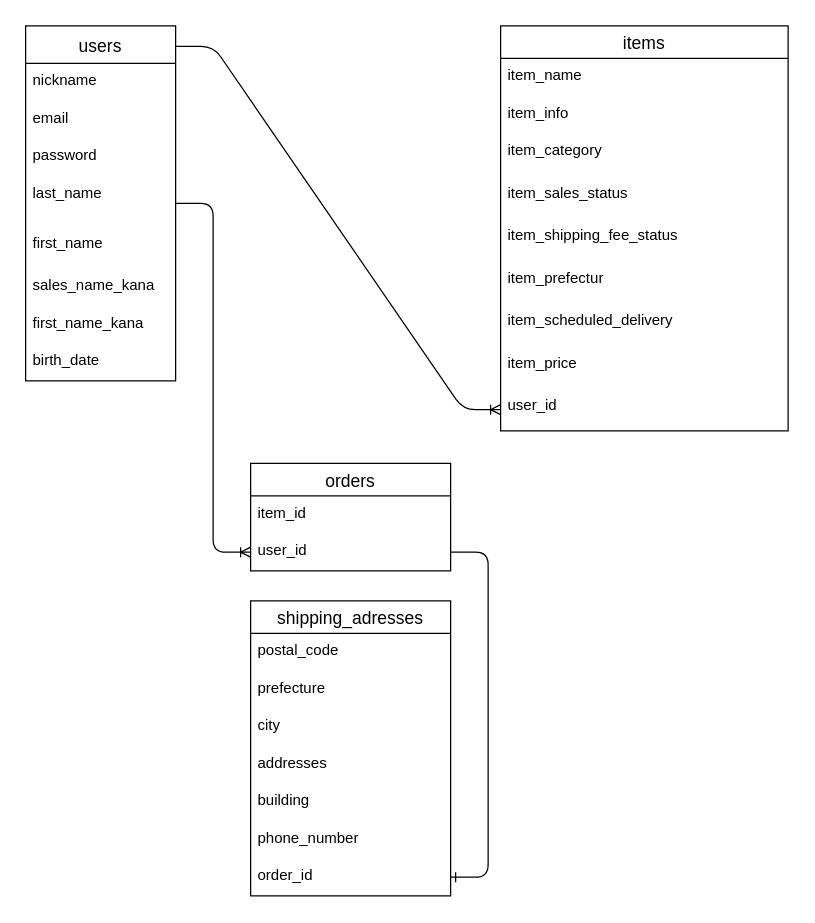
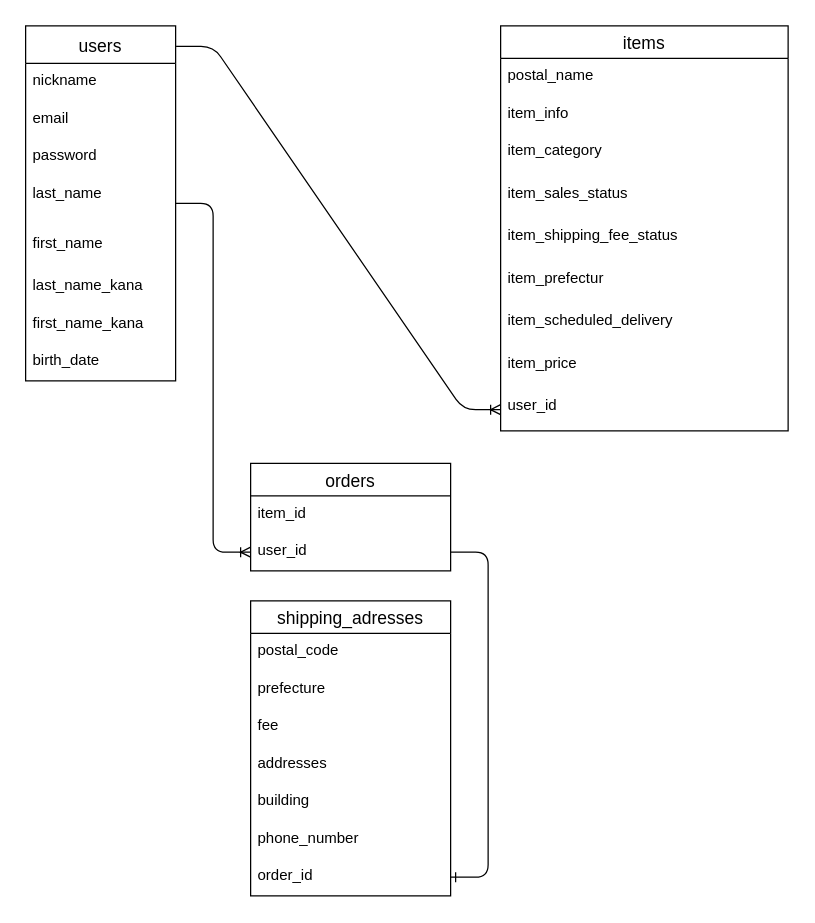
  <mxCell id="0" />
  <mxCell id="1" parent="0" />
  <mxCell id="2" value="users" style="swimlane;fontStyle=0;childLayout=stackLayout;horizontal=1;startSize=30;horizontalStack=0;resizeParent=1;resizeParentMax=0;resizeLast=0;collapsible=1;marginBottom=0;align=center;fontSize=14;" parent="1" vertex="1"><mxGeometry x="20" y="20" width="120" height="284" as="geometry"><mxRectangle x="20" y="170" width="70" height="26" as="alternateBounds" /></mxGeometry></mxCell>
  <mxCell id="3" value="nickname" style="text;strokeColor=none;fillColor=none;spacingLeft=4;spacingRight=4;overflow=hidden;rotatable=0;points=[[0,0.5],[1,0.5]];portConstraint=eastwest;fontSize=12;" parent="2" vertex="1"><mxGeometry y="30" width="120" height="30" as="geometry" /></mxCell>
  <mxCell id="4" value="email" style="text;strokeColor=none;fillColor=none;spacingLeft=4;spacingRight=4;overflow=hidden;rotatable=0;points=[[0,0.5],[1,0.5]];portConstraint=eastwest;fontSize=12;" parent="2" vertex="1"><mxGeometry y="60" width="120" height="30" as="geometry" /></mxCell>
  <mxCell id="5" value="password" style="text;strokeColor=none;fillColor=none;spacingLeft=4;spacingRight=4;overflow=hidden;rotatable=0;points=[[0,0.5],[1,0.5]];portConstraint=eastwest;fontSize=12;" parent="2" vertex="1"><mxGeometry y="90" width="120" height="30" as="geometry" /></mxCell>
  <mxCell id="6" value="last_name" style="text;strokeColor=none;fillColor=none;spacingLeft=4;spacingRight=4;overflow=hidden;rotatable=0;points=[[0,0.5],[1,0.5]];portConstraint=eastwest;fontSize=12;" parent="2" vertex="1"><mxGeometry y="120" width="120" height="40" as="geometry" /></mxCell>
  <mxCell id="7" value="first_name" style="text;strokeColor=none;fillColor=none;spacingLeft=4;spacingRight=4;overflow=hidden;rotatable=0;points=[[0,0.5],[1,0.5]];portConstraint=eastwest;fontSize=12;" parent="2" vertex="1"><mxGeometry y="160" width="120" height="34" as="geometry" /></mxCell>
- <mxCell id="8" value="sales_name_kana" style="text;strokeColor=none;fillColor=none;spacingLeft=4;spacingRight=4;overflow=hidden;rotatable=0;points=[[0,0.5],[1,0.5]];portConstraint=eastwest;fontSize=12;" parent="2" vertex="1"><mxGeometry y="194" width="120" height="30" as="geometry" /></mxCell>
+ <mxCell id="8" value="last_name_kana" style="text;strokeColor=none;fillColor=none;spacingLeft=4;spacingRight=4;overflow=hidden;rotatable=0;points=[[0,0.5],[1,0.5]];portConstraint=eastwest;fontSize=12;" parent="2" vertex="1"><mxGeometry y="194" width="120" height="30" as="geometry" /></mxCell>
  <mxCell id="9" value="first_name_kana" style="text;strokeColor=none;fillColor=none;spacingLeft=4;spacingRight=4;overflow=hidden;rotatable=0;points=[[0,0.5],[1,0.5]];portConstraint=eastwest;fontSize=12;" parent="2" vertex="1"><mxGeometry y="224" width="120" height="30" as="geometry" /></mxCell>
  <mxCell id="10" value="birth_date" style="text;strokeColor=none;fillColor=none;spacingLeft=4;spacingRight=4;overflow=hidden;rotatable=0;points=[[0,0.5],[1,0.5]];portConstraint=eastwest;fontSize=12;" parent="2" vertex="1"><mxGeometry y="254" width="120" height="30" as="geometry" /></mxCell>
  <mxCell id="11" value="" style="edgeStyle=entityRelationEdgeStyle;fontSize=12;html=1;endArrow=ERoneToMany;entryX=0;entryY=0.5;entryDx=0;entryDy=0;" parent="1" source="2" target="26" edge="1"><mxGeometry width="100" height="100" relative="1" as="geometry"><mxPoint x="140" y="162" as="sourcePoint" /><mxPoint x="320" y="260" as="targetPoint" /></mxGeometry></mxCell>
  <mxCell id="12" value="items" style="swimlane;fontStyle=0;childLayout=stackLayout;horizontal=1;startSize=26;horizontalStack=0;resizeParent=1;resizeParentMax=0;resizeLast=0;collapsible=1;marginBottom=0;align=center;fontSize=14;" parent="1" vertex="1"><mxGeometry x="400" y="20" width="230" height="324" as="geometry" /></mxCell>
- <mxCell id="13" value="item_name" style="text;strokeColor=none;fillColor=none;spacingLeft=4;spacingRight=4;overflow=hidden;rotatable=0;points=[[0,0.5],[1,0.5]];portConstraint=eastwest;fontSize=12;" parent="12" vertex="1"><mxGeometry y="26" width="230" height="30" as="geometry" /></mxCell>
+ <mxCell id="13" value="postal_name" style="text;strokeColor=none;fillColor=none;spacingLeft=4;spacingRight=4;overflow=hidden;rotatable=0;points=[[0,0.5],[1,0.5]];portConstraint=eastwest;fontSize=12;" parent="12" vertex="1"><mxGeometry y="26" width="230" height="30" as="geometry" /></mxCell>
  <mxCell id="14" value="item_info" style="text;strokeColor=none;fillColor=none;spacingLeft=4;spacingRight=4;overflow=hidden;rotatable=0;points=[[0,0.5],[1,0.5]];portConstraint=eastwest;fontSize=12;" parent="12" vertex="1"><mxGeometry y="56" width="230" height="30" as="geometry" /></mxCell>
  <mxCell id="15" value="item_category" style="text;strokeColor=none;fillColor=none;spacingLeft=4;spacingRight=4;overflow=hidden;rotatable=0;points=[[0,0.5],[1,0.5]];portConstraint=eastwest;fontSize=12;" parent="12" vertex="1"><mxGeometry y="86" width="230" height="34" as="geometry" /></mxCell>
  <mxCell id="16" value="item_sales_status" style="text;strokeColor=none;fillColor=none;spacingLeft=4;spacingRight=4;overflow=hidden;rotatable=0;points=[[0,0.5],[1,0.5]];portConstraint=eastwest;fontSize=12;" parent="12" vertex="1"><mxGeometry y="120" width="230" height="34" as="geometry" /></mxCell>
  <mxCell id="17" value="item_shipping_fee_status" style="text;strokeColor=none;fillColor=none;spacingLeft=4;spacingRight=4;overflow=hidden;rotatable=0;points=[[0,0.5],[1,0.5]];portConstraint=eastwest;fontSize=12;" parent="12" vertex="1"><mxGeometry y="154" width="230" height="34" as="geometry" /></mxCell>
  <mxCell id="18" value="item_prefectur" style="text;strokeColor=none;fillColor=none;spacingLeft=4;spacingRight=4;overflow=hidden;rotatable=0;points=[[0,0.5],[1,0.5]];portConstraint=eastwest;fontSize=12;" parent="12" vertex="1"><mxGeometry y="188" width="230" height="34" as="geometry" /></mxCell>
  <mxCell id="19" value="item_scheduled_delivery" style="text;strokeColor=none;fillColor=none;spacingLeft=4;spacingRight=4;overflow=hidden;rotatable=0;points=[[0,0.5],[1,0.5]];portConstraint=eastwest;fontSize=12;" parent="12" vertex="1"><mxGeometry y="222" width="230" height="34" as="geometry" /></mxCell>
  <mxCell id="20" value="item_price" style="text;strokeColor=none;fillColor=none;spacingLeft=4;spacingRight=4;overflow=hidden;rotatable=0;points=[[0,0.5],[1,0.5]];portConstraint=eastwest;fontSize=12;" parent="12" vertex="1"><mxGeometry y="256" width="230" height="34" as="geometry" /></mxCell>
  <mxCell id="21" value="user_id" style="text;strokeColor=none;fillColor=none;spacingLeft=4;spacingRight=4;overflow=hidden;rotatable=0;points=[[0,0.5],[1,0.5]];portConstraint=eastwest;fontSize=12;" parent="12" vertex="1"><mxGeometry y="290" width="230" height="34" as="geometry" /></mxCell>
  <mxCell id="22" value="" style="edgeStyle=entityRelationEdgeStyle;fontSize=12;html=1;endArrow=ERoneToMany;exitX=1.003;exitY=0.058;exitDx=0;exitDy=0;exitPerimeter=0;" parent="1" source="2" target="21" edge="1"><mxGeometry width="100" height="100" relative="1" as="geometry"><mxPoint x="220" y="260" as="sourcePoint" /><mxPoint x="320" y="160" as="targetPoint" /></mxGeometry></mxCell>
  <mxCell id="23" value="" style="edgeStyle=entityRelationEdgeStyle;fontSize=12;html=1;endArrow=ERone;endFill=1;" edge="1" parent="1" source="26" target="34"><mxGeometry width="100" height="100" relative="1" as="geometry"><mxPoint x="320" y="590" as="sourcePoint" /><mxPoint x="420" y="490" as="targetPoint" /></mxGeometry></mxCell>
  <mxCell id="24" value="orders" style="swimlane;fontStyle=0;childLayout=stackLayout;horizontal=1;startSize=26;horizontalStack=0;resizeParent=1;resizeParentMax=0;resizeLast=0;collapsible=1;marginBottom=0;align=center;fontSize=14;" parent="1" vertex="1"><mxGeometry x="200" y="370" width="160" height="86" as="geometry" /></mxCell>
  <mxCell id="25" value="item_id" style="text;strokeColor=none;fillColor=none;spacingLeft=4;spacingRight=4;overflow=hidden;rotatable=0;points=[[0,0.5],[1,0.5]];portConstraint=eastwest;fontSize=12;" parent="24" vertex="1"><mxGeometry y="26" width="160" height="30" as="geometry" /></mxCell>
  <mxCell id="26" value="user_id" style="text;strokeColor=none;fillColor=none;spacingLeft=4;spacingRight=4;overflow=hidden;rotatable=0;points=[[0,0.5],[1,0.5]];portConstraint=eastwest;fontSize=12;" parent="24" vertex="1"><mxGeometry y="56" width="160" height="30" as="geometry" /></mxCell>
  <mxCell id="27" value="shipping_adresses" style="swimlane;fontStyle=0;childLayout=stackLayout;horizontal=1;startSize=26;horizontalStack=0;resizeParent=1;resizeParentMax=0;resizeLast=0;collapsible=1;marginBottom=0;align=center;fontSize=14;shadow=0;" parent="1" vertex="1"><mxGeometry x="200" y="480" width="160" height="236" as="geometry" /></mxCell>
  <mxCell id="28" value="postal_code" style="text;strokeColor=none;fillColor=none;spacingLeft=4;spacingRight=4;overflow=hidden;rotatable=0;points=[[0,0.5],[1,0.5]];portConstraint=eastwest;fontSize=12;" parent="27" vertex="1"><mxGeometry y="26" width="160" height="30" as="geometry" /></mxCell>
  <mxCell id="29" value="prefecture" style="text;strokeColor=none;fillColor=none;spacingLeft=4;spacingRight=4;overflow=hidden;rotatable=0;points=[[0,0.5],[1,0.5]];portConstraint=eastwest;fontSize=12;" parent="27" vertex="1"><mxGeometry y="56" width="160" height="30" as="geometry" /></mxCell>
- <mxCell id="30" value="city" style="text;strokeColor=none;fillColor=none;spacingLeft=4;spacingRight=4;overflow=hidden;rotatable=0;points=[[0,0.5],[1,0.5]];portConstraint=eastwest;fontSize=12;" parent="27" vertex="1"><mxGeometry y="86" width="160" height="30" as="geometry" /></mxCell>
+ <mxCell id="30" value="fee" style="text;strokeColor=none;fillColor=none;spacingLeft=4;spacingRight=4;overflow=hidden;rotatable=0;points=[[0,0.5],[1,0.5]];portConstraint=eastwest;fontSize=12;" parent="27" vertex="1"><mxGeometry y="86" width="160" height="30" as="geometry" /></mxCell>
  <mxCell id="31" value="addresses" style="text;strokeColor=none;fillColor=none;spacingLeft=4;spacingRight=4;overflow=hidden;rotatable=0;points=[[0,0.5],[1,0.5]];portConstraint=eastwest;fontSize=12;" parent="27" vertex="1"><mxGeometry y="116" width="160" height="30" as="geometry" /></mxCell>
  <mxCell id="32" value="building" style="text;strokeColor=none;fillColor=none;spacingLeft=4;spacingRight=4;overflow=hidden;rotatable=0;points=[[0,0.5],[1,0.5]];portConstraint=eastwest;fontSize=12;" parent="27" vertex="1"><mxGeometry y="146" width="160" height="30" as="geometry" /></mxCell>
  <mxCell id="33" value="phone_number" style="text;strokeColor=none;fillColor=none;spacingLeft=4;spacingRight=4;overflow=hidden;rotatable=0;points=[[0,0.5],[1,0.5]];portConstraint=eastwest;fontSize=12;" parent="27" vertex="1"><mxGeometry y="176" width="160" height="30" as="geometry" /></mxCell>
  <mxCell id="34" value="order_id" style="text;strokeColor=none;fillColor=none;spacingLeft=4;spacingRight=4;overflow=hidden;rotatable=0;points=[[0,0.5],[1,0.5]];portConstraint=eastwest;fontSize=12;" parent="27" vertex="1"><mxGeometry y="206" width="160" height="30" as="geometry" /></mxCell>
